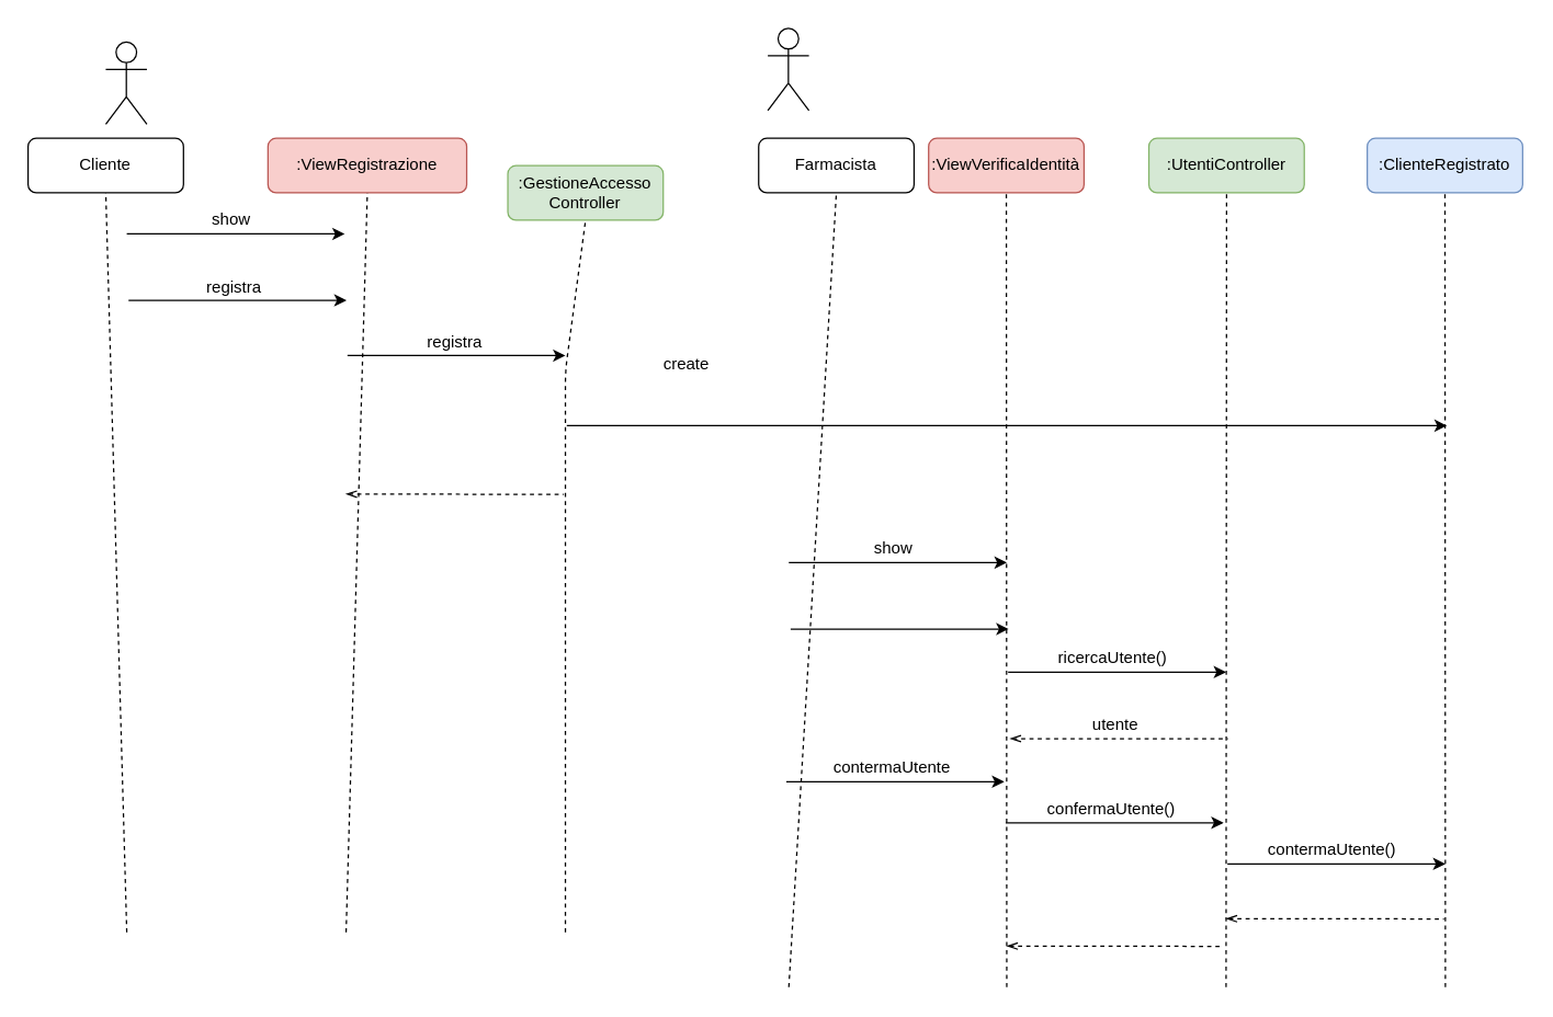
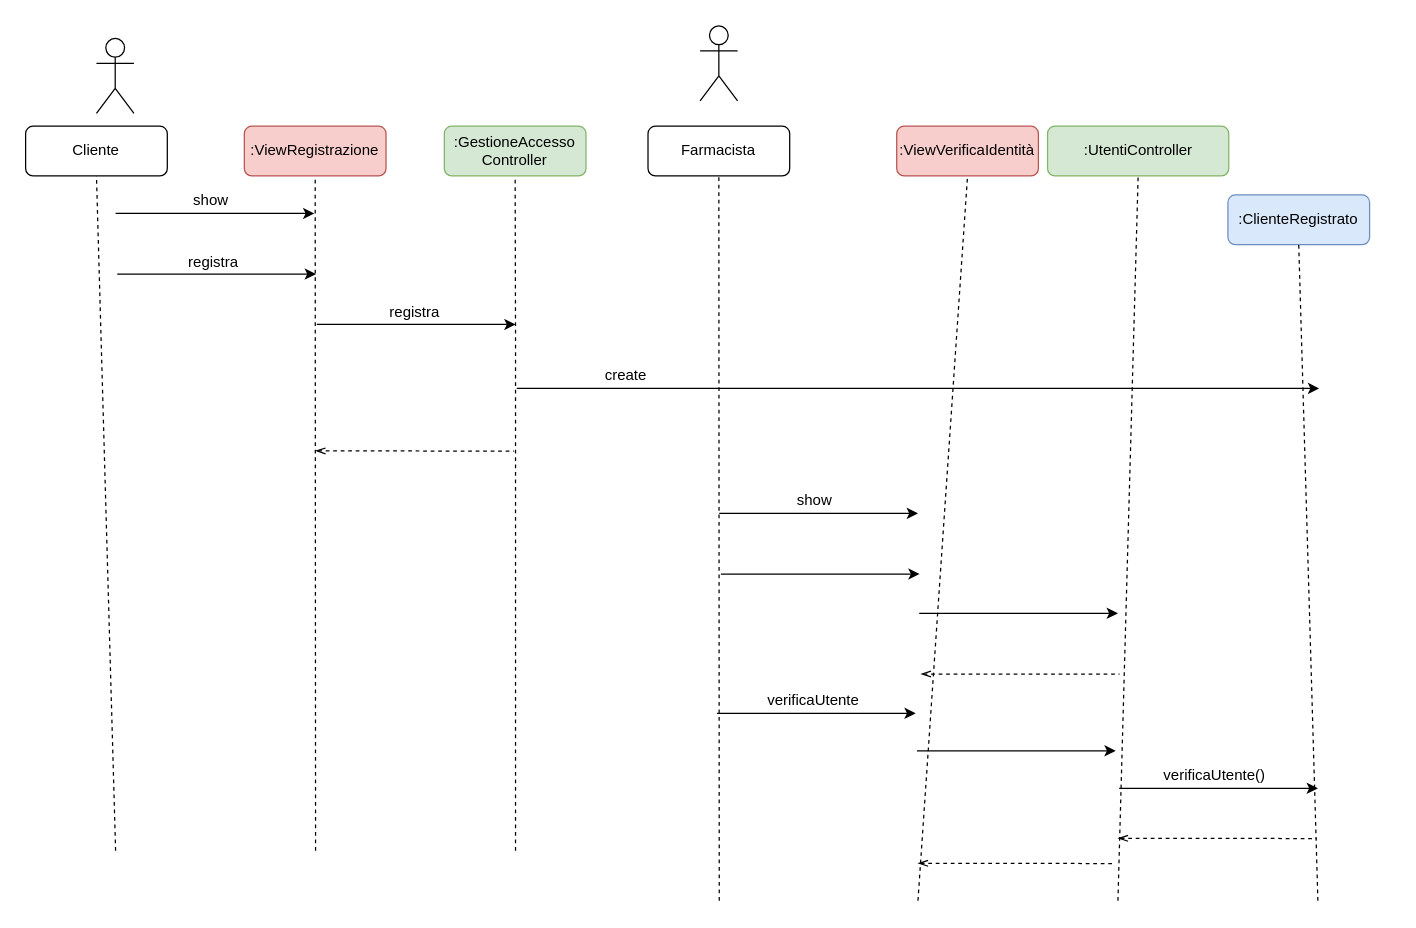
  <mxCell id="0" />
  <mxCell id="1" parent="0" />
  <mxCell id="2" value="" style="shape=umlActor;verticalLabelPosition=bottom;verticalAlign=top;html=1;outlineConnect=0;" vertex="1" parent="1"><mxGeometry x="76.68" y="30" width="30" height="60" as="geometry" /></mxCell>
- <mxCell id="3" value=":ViewRegistrazione" style="rounded=1;whiteSpace=wrap;html=1;fillColor=#f8cecc;strokeColor=#b85450;" vertex="1" parent="1"><mxGeometry x="195" y="100.2" width="145" height="39.8" as="geometry" /></mxCell>
+ <mxCell id="3" value=":ViewRegistrazione" style="rounded=1;whiteSpace=wrap;html=1;fillColor=#f8cecc;strokeColor=#b85450;" vertex="1" parent="1"><mxGeometry x="195" y="100.2" width="113.37" height="39.8" as="geometry" /></mxCell>
  <mxCell id="4" value="show" style="text;html=1;align=center;verticalAlign=middle;resizable=0;points=[];autosize=1;strokeColor=none;" vertex="1" parent="1"><mxGeometry x="148.37" y="150" width="40" height="20" as="geometry" /></mxCell>
- <mxCell id="5" value=":GestioneAccesso&lt;br&gt;Controller" style="rounded=1;whiteSpace=wrap;html=1;fillColor=#d5e8d4;strokeColor=#82b366;" vertex="1" parent="1"><mxGeometry x="370" y="120.2" width="113.37" height="39.8" as="geometry" /></mxCell>
+ <mxCell id="5" value=":GestioneAccesso&lt;br&gt;Controller" style="rounded=1;whiteSpace=wrap;html=1;fillColor=#d5e8d4;strokeColor=#82b366;" vertex="1" parent="1"><mxGeometry x="355" y="100.2" width="113.37" height="39.8" as="geometry" /></mxCell>
  <mxCell id="6" value="" style="shape=umlActor;verticalLabelPosition=bottom;verticalAlign=top;html=1;outlineConnect=0;" vertex="1" parent="1"><mxGeometry x="559.68" y="20" width="30" height="60" as="geometry" /></mxCell>
- <mxCell id="7" value=":ViewVerificaIdentità" style="rounded=1;whiteSpace=wrap;html=1;fillColor=#f8cecc;strokeColor=#b85450;" vertex="1" parent="1"><mxGeometry x="677" y="100.2" width="113.37" height="39.8" as="geometry" /></mxCell>
- <mxCell id="8" value=":UtentiController" style="rounded=1;whiteSpace=wrap;html=1;fillColor=#d5e8d4;strokeColor=#82b366;" vertex="1" parent="1"><mxGeometry x="837.68" y="100.2" width="113.37" height="39.8" as="geometry" /></mxCell>
- <mxCell id="9" value=":ClienteRegistrato" style="rounded=1;whiteSpace=wrap;html=1;fillColor=#dae8fc;strokeColor=#6c8ebf;" vertex="1" parent="1"><mxGeometry x="997" y="100.2" width="113.37" height="39.8" as="geometry" /></mxCell>
- <mxCell id="10" value="create" style="text;html=1;align=center;verticalAlign=middle;resizable=0;points=[];autosize=1;strokeColor=none;" vertex="1" parent="1"><mxGeometry x="475" y="255" width="50" height="20" as="geometry" /></mxCell>
+ <mxCell id="7" value=":ViewVerificaIdentità" style="rounded=1;whiteSpace=wrap;html=1;fillColor=#f8cecc;strokeColor=#b85450;" vertex="1" parent="1"><mxGeometry x="717" y="100.2" width="113.37" height="39.8" as="geometry" /></mxCell>
+ <mxCell id="8" value=":UtentiController" style="rounded=1;whiteSpace=wrap;html=1;fillColor=#d5e8d4;strokeColor=#82b366;" vertex="1" parent="1"><mxGeometry x="837.68" y="100.2" width="145" height="39.8" as="geometry" /></mxCell>
+ <mxCell id="9" value=":ClienteRegistrato" style="rounded=1;whiteSpace=wrap;html=1;fillColor=#dae8fc;strokeColor=#6c8ebf;" vertex="1" parent="1"><mxGeometry x="982" y="155.2" width="113.37" height="39.8" as="geometry" /></mxCell>
+ <mxCell id="10" value="create" style="text;html=1;align=center;verticalAlign=middle;resizable=0;points=[];autosize=1;strokeColor=none;" vertex="1" parent="1"><mxGeometry x="475" y="290" width="50" height="20" as="geometry" /></mxCell>
  <mxCell id="11" value="" style="endArrow=classic;html=1;" edge="1" parent="1"><mxGeometry width="50" height="50" relative="1" as="geometry"><mxPoint x="413" y="310" as="sourcePoint" /><mxPoint x="1055" y="310" as="targetPoint" /></mxGeometry></mxCell>
  <mxCell id="12" value="Cliente" style="rounded=1;whiteSpace=wrap;html=1;" vertex="1" parent="1"><mxGeometry x="20" y="100.2" width="113.37" height="39.8" as="geometry" /></mxCell>
  <mxCell id="13" value="" style="endArrow=none;dashed=1;html=1;entryX=0.5;entryY=1;entryDx=0;entryDy=0;" edge="1" parent="1" target="12"><mxGeometry width="50" height="50" relative="1" as="geometry"><mxPoint x="92" y="680" as="sourcePoint" /><mxPoint x="535" y="190" as="targetPoint" /></mxGeometry></mxCell>
  <mxCell id="14" value="" style="endArrow=none;dashed=1;html=1;entryX=0.5;entryY=1;entryDx=0;entryDy=0;" edge="1" parent="1" target="3"><mxGeometry width="50" height="50" relative="1" as="geometry"><mxPoint x="252" y="680" as="sourcePoint" /><mxPoint x="225.315" y="169.25" as="targetPoint" /></mxGeometry></mxCell>
  <mxCell id="15" value="" style="endArrow=none;dashed=1;html=1;entryX=0.5;entryY=1;entryDx=0;entryDy=0;" edge="1" parent="1" target="5"><mxGeometry width="50" height="50" relative="1" as="geometry"><mxPoint x="412" y="680" as="sourcePoint" /><mxPoint x="408.445" y="158.71" as="targetPoint" /><Array as="points"><mxPoint x="412" y="270" /></Array></mxGeometry></mxCell>
- <mxCell id="16" value="Farmacista" style="rounded=1;whiteSpace=wrap;html=1;" vertex="1" parent="1"><mxGeometry x="553" y="100.2" width="113.37" height="39.8" as="geometry" /></mxCell>
+ <mxCell id="16" value="Farmacista" style="rounded=1;whiteSpace=wrap;html=1;" vertex="1" parent="1"><mxGeometry x="518" y="100.2" width="113.37" height="39.8" as="geometry" /></mxCell>
  <mxCell id="17" value="" style="endArrow=classic;html=1;" edge="1" parent="1"><mxGeometry width="50" height="50" relative="1" as="geometry"><mxPoint x="92" y="170" as="sourcePoint" /><mxPoint x="251" y="170" as="targetPoint" /></mxGeometry></mxCell>
  <mxCell id="18" value="registra" style="text;html=1;align=center;verticalAlign=middle;resizable=0;points=[];autosize=1;strokeColor=none;" vertex="1" parent="1"><mxGeometry x="139.68" y="198.53" width="60" height="20" as="geometry" /></mxCell>
  <mxCell id="19" value="" style="endArrow=classic;html=1;" edge="1" parent="1"><mxGeometry width="50" height="50" relative="1" as="geometry"><mxPoint x="93.31" y="218.53" as="sourcePoint" /><mxPoint x="252.31" y="218.53" as="targetPoint" /></mxGeometry></mxCell>
  <mxCell id="20" value="registra" style="text;html=1;align=center;verticalAlign=middle;resizable=0;points=[];autosize=1;strokeColor=none;" vertex="1" parent="1"><mxGeometry x="301.37" y="238.81" width="60" height="20" as="geometry" /></mxCell>
  <mxCell id="21" value="" style="endArrow=classic;html=1;" edge="1" parent="1"><mxGeometry width="50" height="50" relative="1" as="geometry"><mxPoint x="253" y="258.81" as="sourcePoint" /><mxPoint x="412" y="258.81" as="targetPoint" /></mxGeometry></mxCell>
  <mxCell id="22" value="" style="endArrow=none;dashed=1;html=1;entryX=0.5;entryY=1;entryDx=0;entryDy=0;" edge="1" parent="1" target="16"><mxGeometry width="50" height="50" relative="1" as="geometry"><mxPoint x="575" y="720" as="sourcePoint" /><mxPoint x="570.025" y="150" as="targetPoint" /></mxGeometry></mxCell>
  <mxCell id="23" value="" style="endArrow=none;dashed=1;html=1;entryX=0.5;entryY=1;entryDx=0;entryDy=0;" edge="1" parent="1" target="8"><mxGeometry width="50" height="50" relative="1" as="geometry"><mxPoint x="894" y="720" as="sourcePoint" /><mxPoint x="920.025" y="140" as="targetPoint" /></mxGeometry></mxCell>
  <mxCell id="24" value="" style="endArrow=none;dashed=1;html=1;entryX=0.5;entryY=1;entryDx=0;entryDy=0;" edge="1" parent="1" target="9"><mxGeometry width="50" height="50" relative="1" as="geometry"><mxPoint x="1054" y="720" as="sourcePoint" /><mxPoint x="1080.025" y="138.51" as="targetPoint" /></mxGeometry></mxCell>
  <mxCell id="25" value="" style="endArrow=none;html=1;dashed=1;endFill=0;startArrow=openThin;startFill=0;" edge="1" parent="1"><mxGeometry width="50" height="50" relative="1" as="geometry"><mxPoint x="251.87" y="360" as="sourcePoint" /><mxPoint x="410.87" y="360.19" as="targetPoint" /></mxGeometry></mxCell>
  <mxCell id="26" value="show" style="text;html=1;align=center;verticalAlign=middle;resizable=0;points=[];autosize=1;strokeColor=none;" vertex="1" parent="1"><mxGeometry x="631.37" y="390" width="40" height="20" as="geometry" /></mxCell>
  <mxCell id="27" value="" style="endArrow=classic;html=1;" edge="1" parent="1"><mxGeometry width="50" height="50" relative="1" as="geometry"><mxPoint x="575" y="410" as="sourcePoint" /><mxPoint x="734" y="410" as="targetPoint" /></mxGeometry></mxCell>
  <mxCell id="28" value="" style="endArrow=classic;html=1;" edge="1" parent="1"><mxGeometry width="50" height="50" relative="1" as="geometry"><mxPoint x="576.31" y="458.53" as="sourcePoint" /><mxPoint x="735.31" y="458.53" as="targetPoint" /></mxGeometry></mxCell>
  <mxCell id="29" value="" style="endArrow=none;dashed=1;html=1;entryX=0.5;entryY=1;entryDx=0;entryDy=0;endFill=0;" edge="1" parent="1" target="7"><mxGeometry width="50" height="50" relative="1" as="geometry"><mxPoint x="734" y="720" as="sourcePoint" /><mxPoint x="744.995" y="140" as="targetPoint" /></mxGeometry></mxCell>
- <mxCell id="30" value="ricercaUtente()" style="text;html=1;align=center;verticalAlign=middle;resizable=0;points=[];autosize=1;strokeColor=none;" vertex="1" parent="1"><mxGeometry x="766.37" y="470" width="90" height="20" as="geometry" /></mxCell>
  <mxCell id="31" value="" style="endArrow=classic;html=1;" edge="1" parent="1"><mxGeometry width="50" height="50" relative="1" as="geometry"><mxPoint x="735" y="490" as="sourcePoint" /><mxPoint x="894" y="490" as="targetPoint" /></mxGeometry></mxCell>
- <mxCell id="32" value="utente" style="text;html=1;align=center;verticalAlign=middle;resizable=0;points=[];autosize=1;strokeColor=none;" vertex="1" parent="1"><mxGeometry x="787.68" y="518.53" width="50" height="20" as="geometry" /></mxCell>
  <mxCell id="33" value="" style="endArrow=none;html=1;dashed=1;endFill=0;startArrow=openThin;startFill=0;" edge="1" parent="1"><mxGeometry width="50" height="50" relative="1" as="geometry"><mxPoint x="736.31" y="538.53" as="sourcePoint" /><mxPoint x="895.31" y="538.53" as="targetPoint" /></mxGeometry></mxCell>
- <mxCell id="34" value="confermaUtente()" style="text;html=1;align=center;verticalAlign=middle;resizable=0;points=[];autosize=1;strokeColor=none;" vertex="1" parent="1"><mxGeometry x="754.55" y="580" width="110" height="20" as="geometry" /></mxCell>
  <mxCell id="35" value="" style="endArrow=classic;html=1;" edge="1" parent="1"><mxGeometry width="50" height="50" relative="1" as="geometry"><mxPoint x="733.18" y="600" as="sourcePoint" /><mxPoint x="892.18" y="600" as="targetPoint" /></mxGeometry></mxCell>
- <mxCell id="36" value="contermaUtente()" style="text;html=1;align=center;verticalAlign=middle;resizable=0;points=[];autosize=1;strokeColor=none;" vertex="1" parent="1"><mxGeometry x="921.37" y="610" width="100" height="20" as="geometry" /></mxCell>
+ <mxCell id="36" value="verificaUtente()" style="text;html=1;align=center;verticalAlign=middle;resizable=0;points=[];autosize=1;strokeColor=none;" vertex="1" parent="1"><mxGeometry x="921.37" y="610" width="100" height="20" as="geometry" /></mxCell>
  <mxCell id="37" value="" style="endArrow=classic;html=1;" edge="1" parent="1"><mxGeometry width="50" height="50" relative="1" as="geometry"><mxPoint x="895" y="630" as="sourcePoint" /><mxPoint x="1054" y="630" as="targetPoint" /></mxGeometry></mxCell>
- <mxCell id="38" value="contermaUtente" style="text;html=1;align=center;verticalAlign=middle;resizable=0;points=[];autosize=1;strokeColor=none;" vertex="1" parent="1"><mxGeometry x="599.55" y="550" width="100" height="20" as="geometry" /></mxCell>
+ <mxCell id="38" value="verificaUtente" style="text;html=1;align=center;verticalAlign=middle;resizable=0;points=[];autosize=1;strokeColor=none;" vertex="1" parent="1"><mxGeometry x="599.55" y="550" width="100" height="20" as="geometry" /></mxCell>
  <mxCell id="39" value="" style="endArrow=classic;html=1;" edge="1" parent="1"><mxGeometry width="50" height="50" relative="1" as="geometry"><mxPoint x="573.18" y="570" as="sourcePoint" /><mxPoint x="732.18" y="570" as="targetPoint" /></mxGeometry></mxCell>
  <mxCell id="40" value="" style="endArrow=none;html=1;dashed=1;endFill=0;startArrow=openThin;startFill=0;" edge="1" parent="1"><mxGeometry width="50" height="50" relative="1" as="geometry"><mxPoint x="734" y="690" as="sourcePoint" /><mxPoint x="892.18" y="690.19" as="targetPoint" /></mxGeometry></mxCell>
  <mxCell id="41" value="" style="endArrow=none;html=1;dashed=1;endFill=0;startArrow=openThin;startFill=0;" edge="1" parent="1"><mxGeometry width="50" height="50" relative="1" as="geometry"><mxPoint x="894" y="670" as="sourcePoint" /><mxPoint x="1053" y="670.19" as="targetPoint" /></mxGeometry></mxCell>
